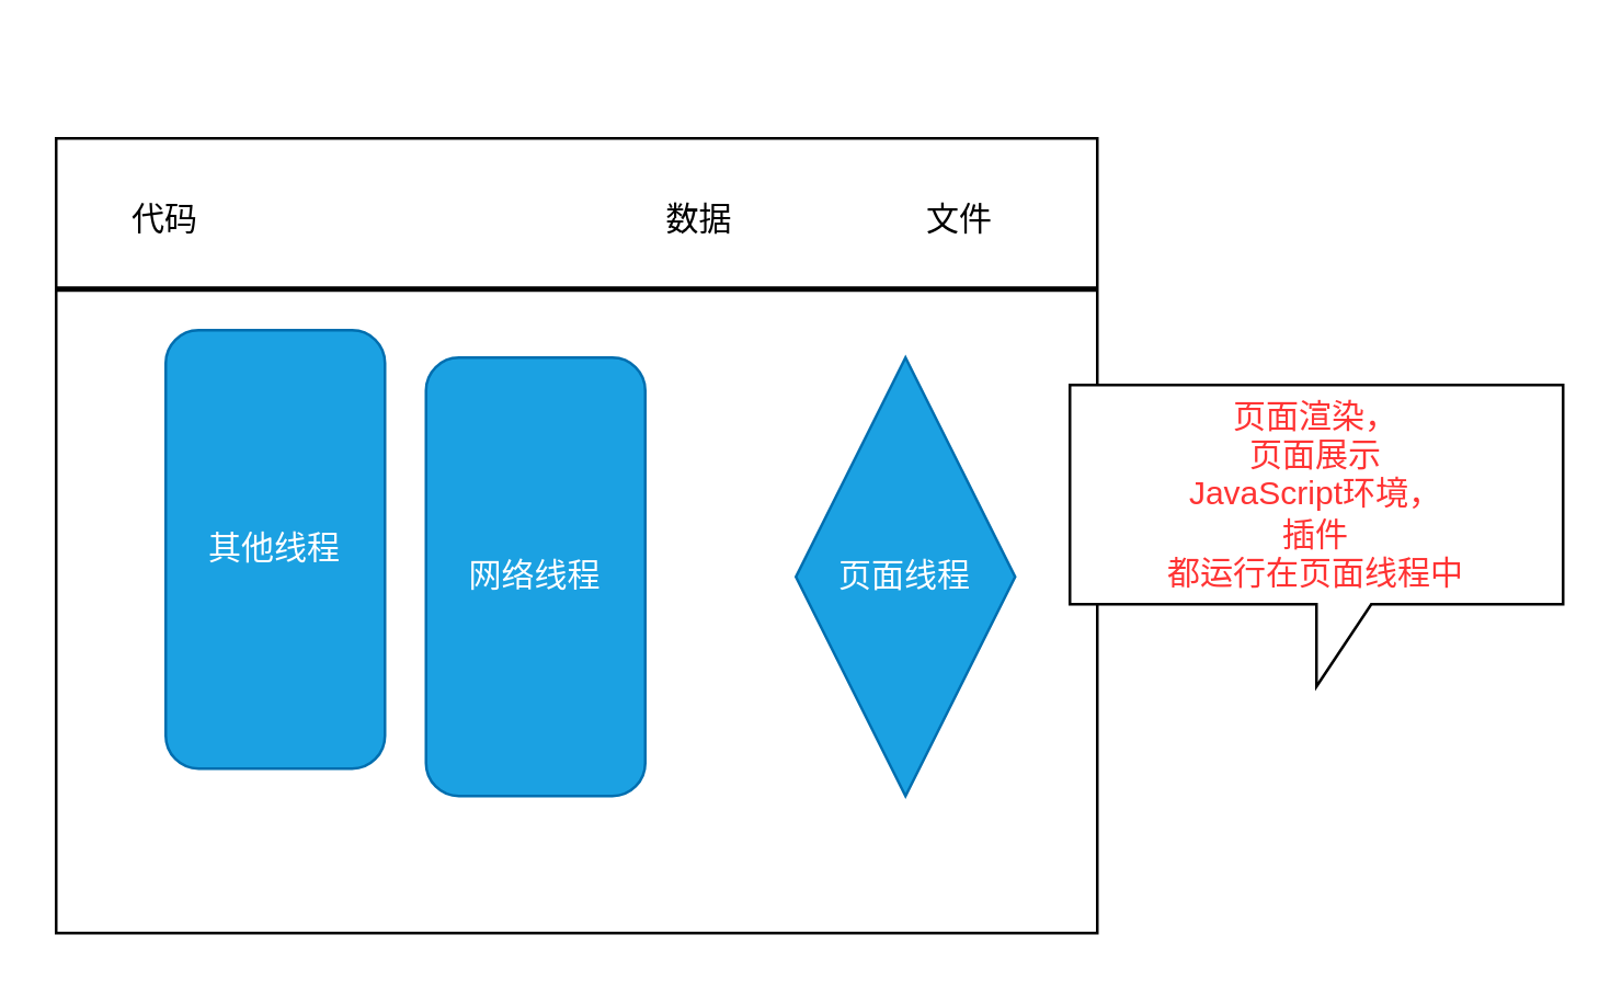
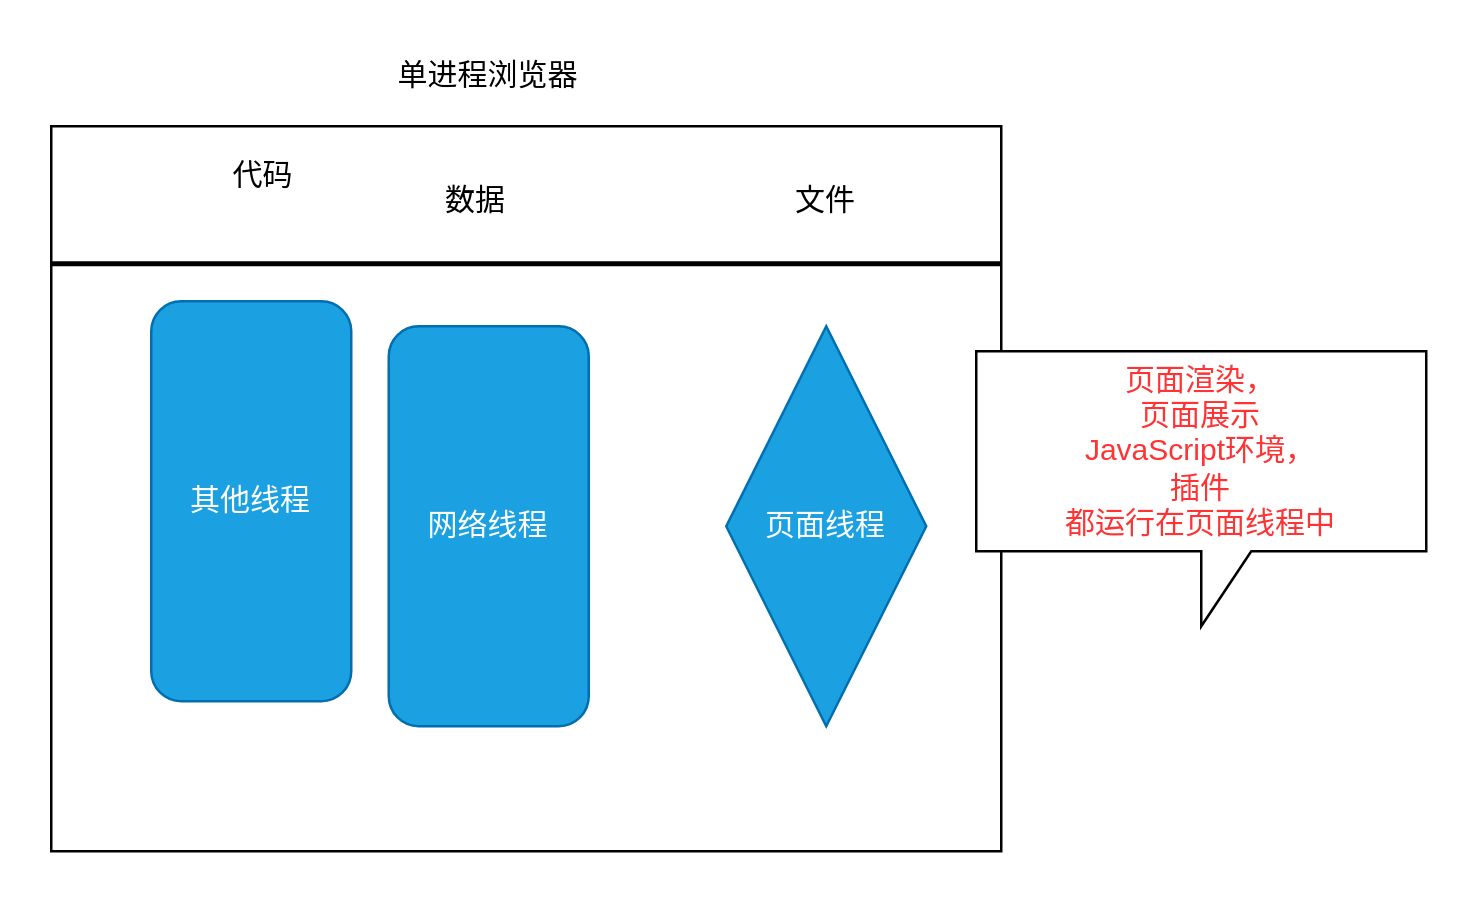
  <mxCell id="0" />
  <mxCell id="1" parent="0" />
+ <mxCell id="2" value="单进程浏览器" style="text;html=1;strokeColor=none;fillColor=none;align=center;verticalAlign=middle;whiteSpace=wrap;rounded=0;" vertex="1" parent="1"><mxGeometry x="135" y="20" width="120" height="20" as="geometry" /></mxCell>
  <mxCell id="3" value="" style="rounded=0;whiteSpace=wrap;html=1;" vertex="1" parent="1"><mxGeometry x="20" y="50" width="380" height="290" as="geometry" /></mxCell>
  <mxCell id="4" value="" style="line;strokeWidth=2;html=1;" vertex="1" parent="1"><mxGeometry x="20" y="100" width="380" height="10" as="geometry" /></mxCell>
- <mxCell id="5" value="代码" style="text;html=1;strokeColor=none;fillColor=none;align=center;verticalAlign=middle;whiteSpace=wrap;rounded=0;" vertex="1" parent="1"><mxGeometry x="40" y="70" width="40" height="20" as="geometry" /></mxCell>
- <mxCell id="6" value="数据" style="text;html=1;strokeColor=none;fillColor=none;align=center;verticalAlign=middle;whiteSpace=wrap;rounded=0;" vertex="1" parent="1"><mxGeometry x="235" y="70" width="40" height="20" as="geometry" /></mxCell>
- <mxCell id="7" value="文件" style="text;html=1;strokeColor=none;fillColor=none;align=center;verticalAlign=middle;whiteSpace=wrap;rounded=0;" vertex="1" parent="1"><mxGeometry x="330" y="70" width="40" height="20" as="geometry" /></mxCell>
+ <mxCell id="5" value="代码" style="text;html=1;strokeColor=none;fillColor=none;align=center;verticalAlign=middle;whiteSpace=wrap;rounded=0;" vertex="1" parent="1"><mxGeometry x="85" y="60" width="40" height="20" as="geometry" /></mxCell>
+ <mxCell id="6" value="数据" style="text;html=1;strokeColor=none;fillColor=none;align=center;verticalAlign=middle;whiteSpace=wrap;rounded=0;" vertex="1" parent="1"><mxGeometry x="170" y="70" width="40" height="20" as="geometry" /></mxCell>
+ <mxCell id="7" value="文件" style="text;html=1;strokeColor=none;fillColor=none;align=center;verticalAlign=middle;whiteSpace=wrap;rounded=0;" vertex="1" parent="1"><mxGeometry x="310" y="70" width="40" height="20" as="geometry" /></mxCell>
  <mxCell id="8" value="其他线程" style="rounded=1;whiteSpace=wrap;html=1;fillColor=#1ba1e2;strokeColor=#006EAF;fontColor=#ffffff;" vertex="1" parent="1"><mxGeometry x="60" y="120" width="80" height="160" as="geometry" /></mxCell>
  <mxCell id="9" value="网络线程" style="rounded=1;whiteSpace=wrap;html=1;fillColor=#1ba1e2;strokeColor=#006EAF;fontColor=#ffffff;" vertex="1" parent="1"><mxGeometry x="155" y="130" width="80" height="160" as="geometry" /></mxCell>
  <mxCell id="10" value="页面线程" style="rhombus;whiteSpace=wrap;html=1;fillColor=#1ba1e2;strokeColor=#006EAF;fontColor=#ffffff;" vertex="1" parent="1"><mxGeometry x="290" y="130" width="80" height="160" as="geometry" /></mxCell>
  <mxCell id="11" value="&lt;font color=&quot;#ff3333&quot;&gt;页面渲染，&lt;br&gt;页面展示&lt;br&gt;JavaScript环境，&lt;br&gt;插件&lt;br&gt;都运行在页面线程中&lt;/font&gt;" style="shape=callout;whiteSpace=wrap;html=1;perimeter=calloutPerimeter;" vertex="1" parent="1"><mxGeometry x="390" y="140" width="180" height="110" as="geometry" /></mxCell>
